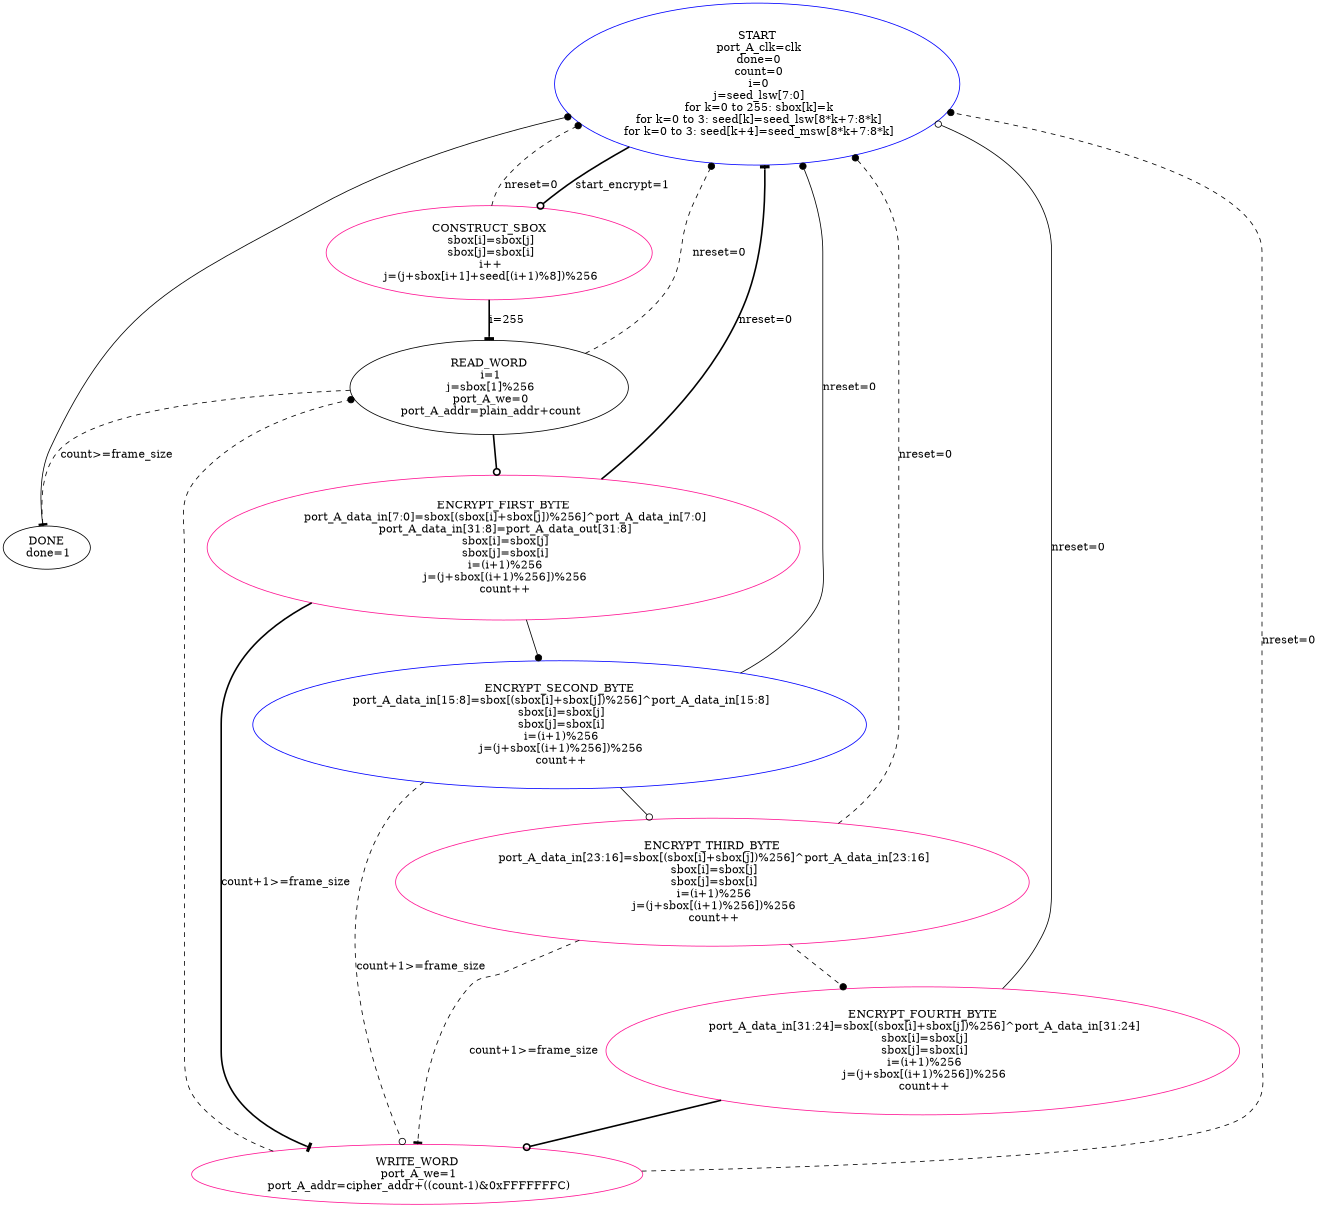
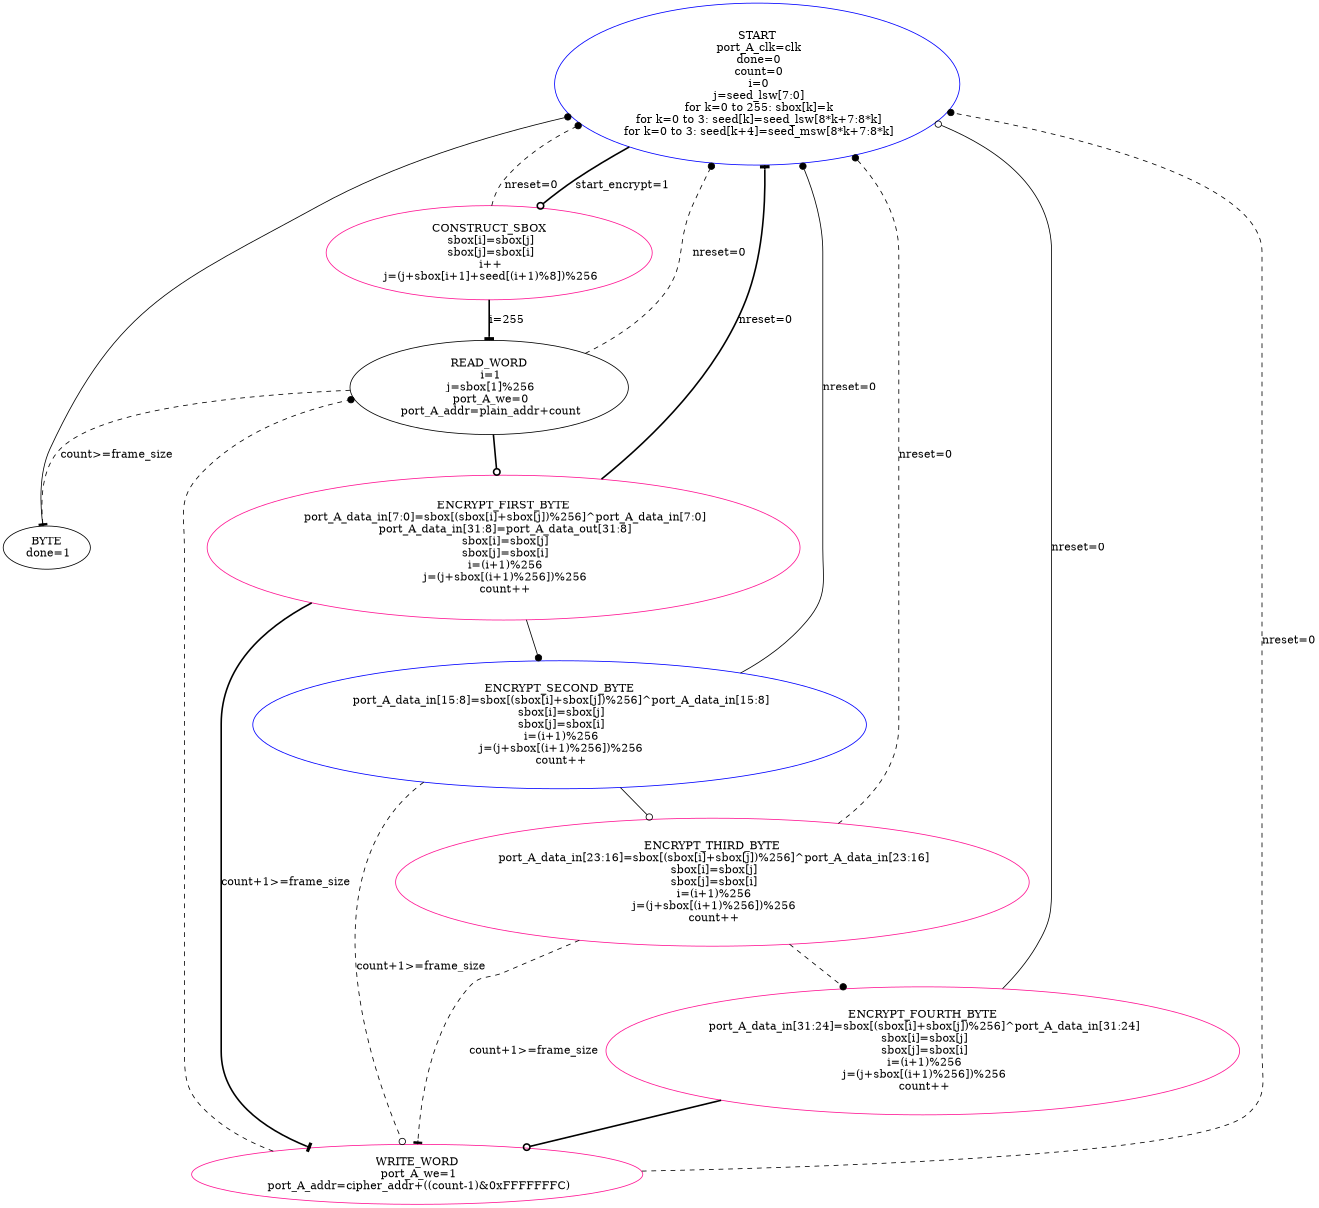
  digraph {
    node [color=deeppink]
    edge [style=dashed arrowhead=dot]
    n1 [label="START\n port_A_clk=clk\n done=0\n count=0\n i=0\n j=seed_lsw[7:0]\n for k=0 to 255: sbox[k]=k\n for k=0 to 3: seed[k]=seed_lsw[8*k+7:8*k]\n for k=0 to 3: seed[k+4]=seed_msw[8*k+7:8*k]" color=blue]
    n2 [label="CONSTRUCT_SBOX\n sbox[i]=sbox[j]\n sbox[j]=sbox[i]\n i++\n j=(j+sbox[i+1]+seed[(i+1)%8])%256"]
    n3 [label="READ_WORD\n i=1\n j=sbox[1]%256\n port_A_we=0\n port_A_addr=plain_addr+count" color=black]
-   n4 [label="DONE\n done=1" color=black]
+   n4 [label="BYTE\n done=1" color=black]
    n5 [label="ENCRYPT_FIRST_BYTE\n port_A_data_in[7:0]=sbox[(sbox[i]+sbox[j])%256]^port_A_data_in[7:0]\n port_A_data_in[31:8]=port_A_data_out[31:8]\n sbox[i]=sbox[j]\n sbox[j]=sbox[i]\n i=(i+1)%256\n j=(j+sbox[(i+1)%256])%256\n count++"]
    n6 [label="WRITE_WORD\n port_A_we=1\n port_A_addr=cipher_addr+((count-1)&0xFFFFFFFC)"]
    n7 [label="ENCRYPT_SECOND_BYTE\n port_A_data_in[15:8]=sbox[(sbox[i]+sbox[j])%256]^port_A_data_in[15:8]\n sbox[i]=sbox[j]\n sbox[j]=sbox[i]\n i=(i+1)%256\n j=(j+sbox[(i+1)%256])%256\n count++" color=blue]
    n8 [label="ENCRYPT_THIRD_BYTE\n port_A_data_in[23:16]=sbox[(sbox[i]+sbox[j])%256]^port_A_data_in[23:16]\n sbox[i]=sbox[j]\n sbox[j]=sbox[i]\n i=(i+1)%256\n j=(j+sbox[(i+1)%256])%256\n count++"]
    n9 [label="ENCRYPT_FOURTH_BYTE\n port_A_data_in[31:24]=sbox[(sbox[i]+sbox[j])%256]^port_A_data_in[31:24]\n sbox[i]=sbox[j]\n sbox[j]=sbox[i]\n i=(i+1)%256\n j=(j+sbox[(i+1)%256])%256\n count++"]
    n1 -> n2 [label="start_encrypt=1" style=bold arrowhead=odot]
    n2 -> n1 [label="nreset=0"]
    n2 -> n3 [label="i=255" style=bold arrowhead=tee]
    n3 -> n1 [label="nreset=0"]
    n3 -> n4 [label="count>=frame_size" arrowhead=tee]
    n3 -> n5 [style=bold arrowhead=odot]
    n4 -> n1 [style=solid]
    n5 -> n1 [label="nreset=0" style=bold arrowhead=tee]
    n5 -> n6 [label="count+1>=frame_size" style=bold arrowhead=tee]
    n5 -> n7 [style=solid]
    n6 -> n1 [label="nreset=0"]
    n6 -> n3
    n7 -> n1 [label="nreset=0" style=solid]
    n7 -> n6 [label="count+1>=frame_size" arrowhead=odot]
    n7 -> n8 [style=solid arrowhead=odot]
    n8 -> n1 [label="nreset=0"]
    n8 -> n6 [label="count+1>=frame_size" arrowhead=tee]
    n8 -> n9
    n9 -> n1 [label="nreset=0" style=solid arrowhead=odot]
    n9 -> n6 [style=bold arrowhead=odot]
  }
